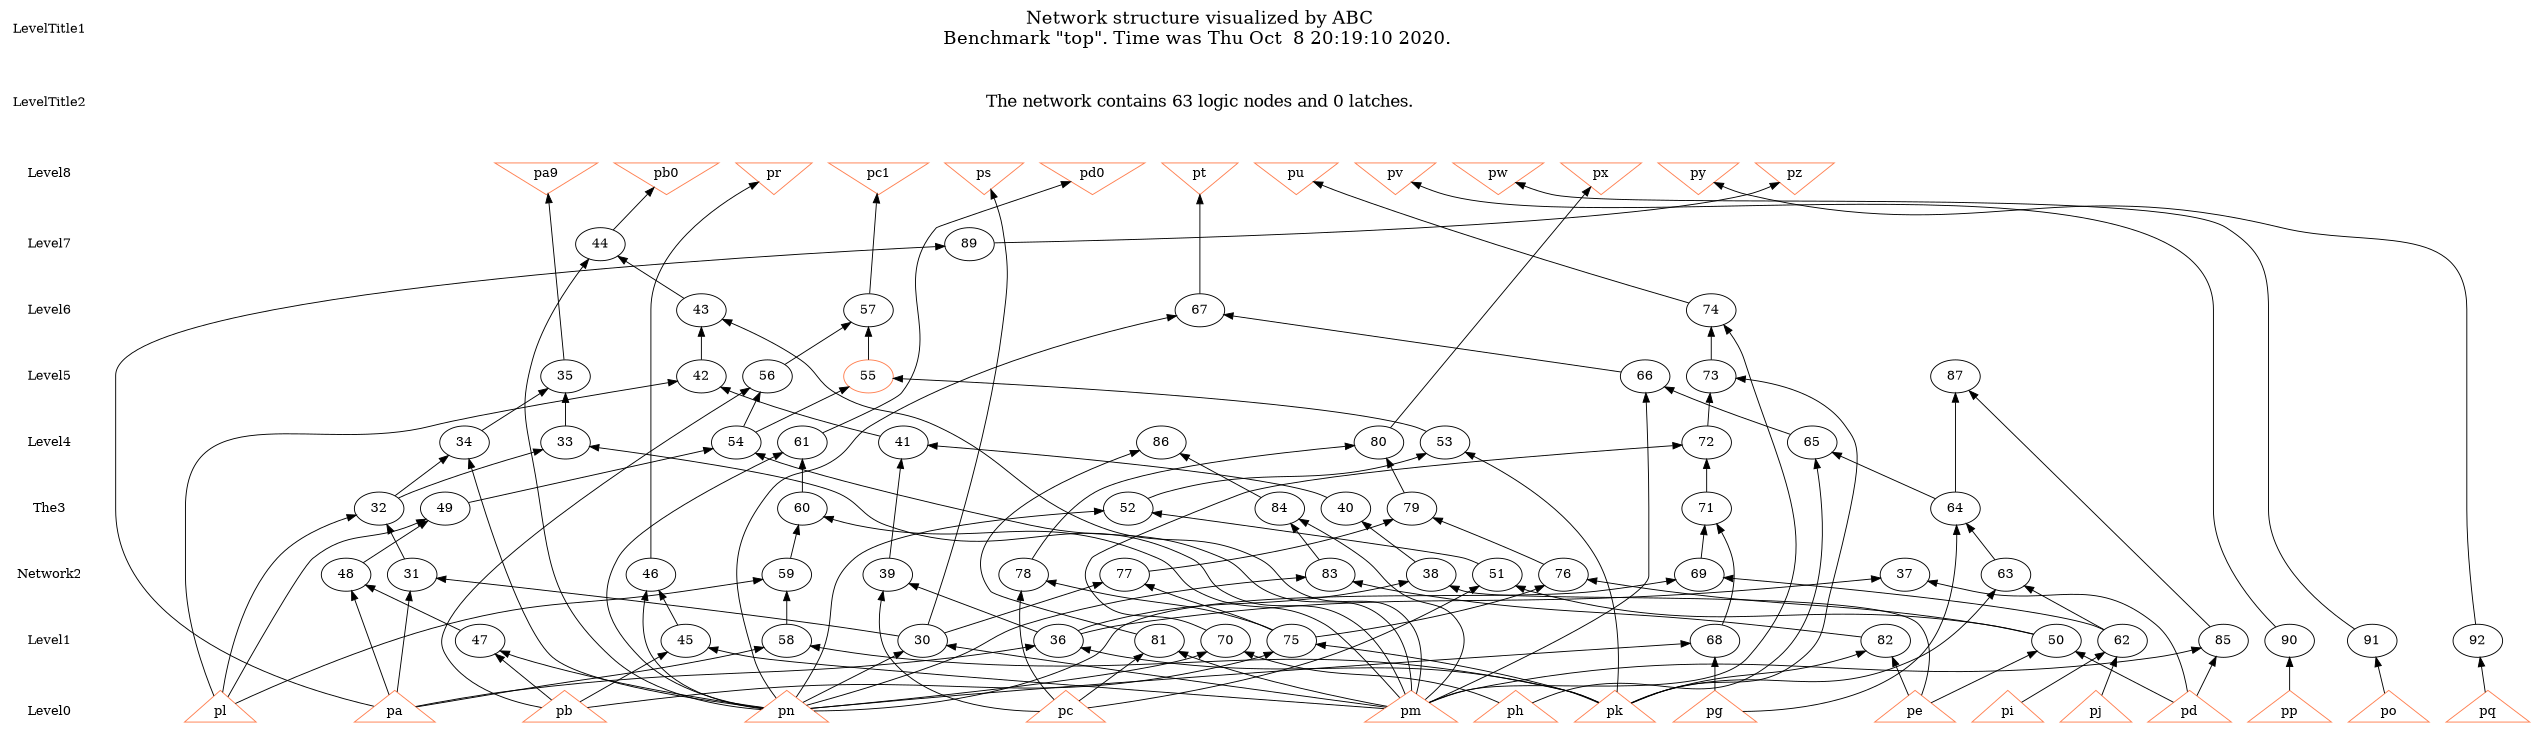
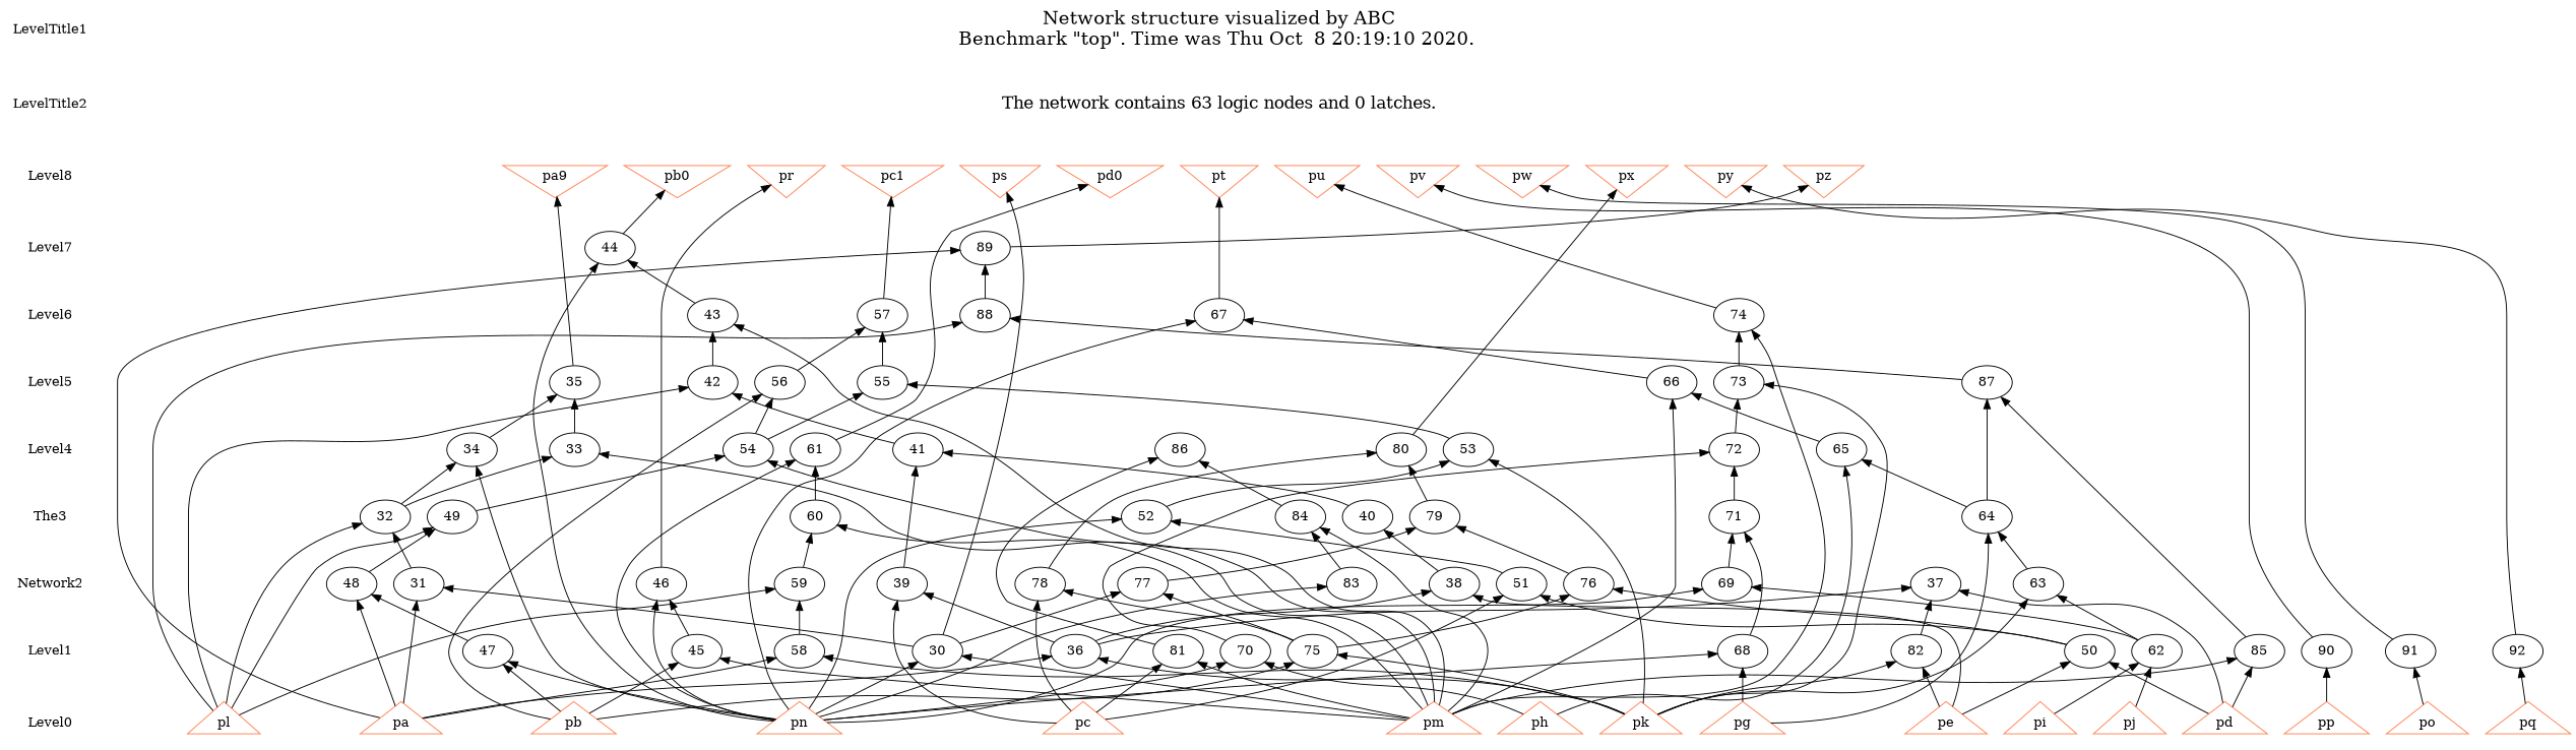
  digraph {
    node [shape=ellipse]
    edge [dir=back style=solid]
    LevelTitle1 [shape=plaintext]
    LevelTitle2 [shape=plaintext]
    Level8 [shape=plaintext]
    Level7 [shape=plaintext]
    Level6 [shape=plaintext]
    Level5 [shape=plaintext]
    Level4 [shape=plaintext]
    n8 [label=The3 shape=plaintext]
    n9 [label=Network2 shape=plaintext]
    Level1 [shape=plaintext]
    Level0 [shape=plaintext]
    n12 [fontname="Times-Roman" fontsize=20 label="Network structure visualized by ABC\nBenchmark \"top\". Time was Thu Oct  8 20:19:10 2020. " shape=plaintext]
    n13 [fontname="Times-Roman" fontsize=18 label="The network contains 63 logic nodes and 0 latches.\n" shape=plaintext]
    n14 [color=coral fillcolor=coral label=pa9 shape=invtriangle]
    n15 [color=coral fillcolor=coral label=pb0 shape=invtriangle]
    n16 [color=coral fillcolor=coral label=pr shape=invtriangle]
    n17 [color=coral fillcolor=coral label=pc1 shape=invtriangle]
    n18 [color=coral fillcolor=coral label=ps shape=invtriangle]
    n19 [color=coral fillcolor=coral label=pd0 shape=invtriangle]
    n20 [color=coral fillcolor=coral label=pt shape=invtriangle]
    n21 [color=coral fillcolor=coral label=pu shape=invtriangle]
    n22 [color=coral fillcolor=coral label=pv shape=invtriangle]
    n23 [color=coral fillcolor=coral label=pw shape=invtriangle]
    n24 [color=coral fillcolor=coral label=px shape=invtriangle]
    n25 [color=coral fillcolor=coral label=py shape=invtriangle]
    n26 [color=coral fillcolor=coral label=pz shape=invtriangle]
    n27 [label="44\n"]
    n28 [label="89\n"]
    n29 [label="43\n"]
    n30 [label="57\n"]
    n31 [label="67\n"]
    n32 [label="74\n"]
+   n33 [label="88\n"]
    n34 [label="35\n"]
    n35 [label="42\n"]
-   n36 [label="55\n" color=coral]
+   n36 [label="55\n"]
    n37 [label="56\n"]
    n38 [label="66\n"]
    n39 [label="73\n"]
    n40 [label="87\n"]
    n41 [label="33\n"]
    n42 [label="34\n"]
    n43 [label="41\n"]
    n44 [label="53\n"]
    n45 [label="54\n"]
    n46 [label="61\n"]
    n47 [label="65\n"]
    n48 [label="72\n"]
    n49 [label="80\n"]
    n50 [label="86\n"]
    n51 [label="32\n"]
    n52 [label="40\n"]
    n53 [label="49\n"]
    n54 [label="52\n"]
    n55 [label="60\n"]
    n56 [label="64\n"]
    n57 [label="71\n"]
    n58 [label="79\n"]
    n59 [label="84\n"]
    n60 [label="31\n"]
    n61 [label="37\n"]
    n62 [label="38\n"]
    n63 [label="39\n"]
    n64 [label="46\n"]
    n65 [label="48\n"]
    n66 [label="51\n"]
    n67 [label="59\n"]
    n68 [label="63\n"]
    n69 [label="69\n"]
    n70 [label="76\n"]
    n71 [label="77\n"]
    n72 [label="78\n"]
    n73 [label="83\n"]
    n74 [label="30\n"]
    n75 [label="36\n"]
    n76 [label="45\n"]
    n77 [label="47\n"]
    n78 [label="50\n"]
    n79 [label="58\n"]
    n80 [label="62\n"]
    n81 [label="68\n"]
    n82 [label="70\n"]
    n83 [label="75\n"]
    n84 [label="81\n"]
    n85 [label="82\n"]
    n86 [label="85\n"]
    n87 [label="90\n"]
    n88 [label="91\n"]
    n89 [label="92\n"]
    n90 [color=coral fillcolor=coral label=pp shape=triangle]
    n91 [color=coral fillcolor=coral label=pq shape=triangle]
    n92 [color=coral fillcolor=coral label=pa shape=triangle]
    n93 [color=coral fillcolor=coral label=pb shape=triangle]
    n94 [color=coral fillcolor=coral label=pc shape=triangle]
    n95 [color=coral fillcolor=coral label=pd shape=triangle]
    n96 [color=coral fillcolor=coral label=pe shape=triangle]
    n97 [color=coral fillcolor=coral label=pg shape=triangle]
    n98 [color=coral fillcolor=coral label=ph shape=triangle]
    n99 [color=coral fillcolor=coral label=pi shape=triangle]
    n100 [color=coral fillcolor=coral label=pj shape=triangle]
    n101 [color=coral fillcolor=coral label=pk shape=triangle]
    n102 [color=coral fillcolor=coral label=pl shape=triangle]
    n103 [color=coral fillcolor=coral label=pm shape=triangle]
    n104 [color=coral fillcolor=coral label=pn shape=triangle]
    n105 [color=coral fillcolor=coral label=po shape=triangle]
    subgraph sub_1 {
      LevelTitle1
      LevelTitle2
      Level8
      Level7
      Level6
      Level5
      Level4
      n8
      n9
      Level1
      Level0
    }
    subgraph sub_2 {
      rank=same
      LevelTitle1
      n12
    }
    subgraph sub_3 {
      rank=same
      LevelTitle2
      n13
    }
    subgraph sub_4 {
      rank=same
      Level8
      n14
      n15
      n16
      n17
      n18
      n19
      n20
      n21
      n22
      n23
      n24
      n25
      n26
    }
    subgraph sub_5 {
      rank=same
      Level7
      n27
      n28
    }
    subgraph sub_6 {
      rank=same
      Level6
      n29
      n30
      n31
      n32
+     n33
    }
    subgraph sub_7 {
      rank=same
      Level5
      n34
      n35
      n36
      n37
      n38
      n39
      n40
    }
    subgraph sub_8 {
      rank=same
      Level4
      n41
      n42
      n43
      n44
      n45
      n46
      n47
      n48
      n49
      n50
    }
    subgraph sub_9 {
      rank=same
      n8
      n51
      n52
      n53
      n54
      n55
      n56
      n57
      n58
      n59
    }
    subgraph sub_10 {
      rank=same
      n9
      n60
      n61
      n62
      n63
      n64
      n65
      n66
      n67
      n68
      n69
      n70
      n71
      n72
      n73
    }
    subgraph sub_11 {
      rank=same
      Level1
      n74
      n75
      n76
      n77
      n78
      n79
      n80
      n81
      n82
      n83
      n84
      n85
      n86
      n87
      n88
      n89
    }
    subgraph sub_12 {
      rank=same
      Level0
      n90
      n91
      n92
      n93
      n94
      n95
      n96
      n97
      n98
      n99
      n100
      n101
      n102
      n103
      n104
      n105
    }
    LevelTitle1 -> LevelTitle2 [style=invis]
    LevelTitle2 -> Level8 [style=invis]
    Level8 -> Level7 [style=invis]
    Level7 -> Level6 [style=invis]
    Level6 -> Level5 [style=invis]
    Level5 -> Level4 [style=invis]
    Level4 -> n8 [style=invis]
    n8 -> n9 [style=invis]
    n9 -> Level1 [style=invis]
    Level1 -> Level0 [style=invis]
    n12 -> n13 [style=invis]
    n13 -> n14 [style=invis]
    n13 -> n15 [style=invis]
    n13 -> n16 [style=invis]
    n13 -> n17 [style=invis]
    n13 -> n18 [style=invis]
    n13 -> n19 [style=invis]
    n13 -> n20 [style=invis]
    n13 -> n21 [style=invis]
    n13 -> n22 [style=invis]
    n13 -> n23 [style=invis]
    n13 -> n24 [style=invis]
    n13 -> n25 [style=invis]
    n13 -> n26 [style=invis]
    n14 -> n15 [style=invis]
    n14 -> n34
    n15 -> n16 [style=invis]
    n15 -> n27
    n16 -> n17 [style=invis]
    n16 -> n64
    n17 -> n18 [style=invis]
    n17 -> n30
    n18 -> n19 [style=invis]
    n18 -> n74
    n19 -> n20 [style=invis]
    n19 -> n46
    n20 -> n21 [style=invis]
    n20 -> n31
    n21 -> n22 [style=invis]
    n21 -> n32
    n22 -> n23 [style=invis]
    n22 -> n87
    n23 -> n24 [style=invis]
    n23 -> n88
    n24 -> n25 [style=invis]
    n24 -> n49
    n25 -> n26 [style=invis]
    n25 -> n89
    n26 -> n28
    n27 -> n29
    n27 -> n104
+   n28 -> n33
    n28 -> n92
    n29 -> n35
    n29 -> n103
    n30 -> n36
    n30 -> n37
    n31 -> n38
    n31 -> n104
    n32 -> n39
    n32 -> n103
+   n33 -> n40
+   n33 -> n102
    n34 -> n41
    n34 -> n42
    n35 -> n43
    n35 -> n102
    n36 -> n44
    n36 -> n45
    n37 -> n45
    n37 -> n93
    n38 -> n47
    n38 -> n103
    n39 -> n48
    n39 -> n101
    n40 -> n56
    n40 -> n86
    n41 -> n51
    n41 -> n103
    n42 -> n51
    n42 -> n104
    n43 -> n52
    n43 -> n63
    n44 -> n54
    n44 -> n101
    n45 -> n53
    n45 -> n103
    n46 -> n55
    n46 -> n104
    n47 -> n56
    n47 -> n98
    n48 -> n57
    n48 -> n82
    n49 -> n58
    n49 -> n72
    n50 -> n59
    n50 -> n84
    n51 -> n60
    n51 -> n102
    n52 -> n62
    n53 -> n65
    n53 -> n102
    n54 -> n66
    n54 -> n104
    n55 -> n67
    n55 -> n103
    n56 -> n68
    n56 -> n97
    n57 -> n69
    n57 -> n81
    n58 -> n70
    n58 -> n71
    n59 -> n73
    n59 -> n103
    n60 -> n74
    n60 -> n92
    n61 -> n75
    n61 -> n95
    n62 -> n75
    n62 -> n96
    n63 -> n75
    n63 -> n94
    n64 -> n76
    n64 -> n104
    n65 -> n77
    n65 -> n92
    n66 -> n78
    n66 -> n94
    n67 -> n79
    n67 -> n102
    n68 -> n80
    n68 -> n101
    n69 -> n80
    n69 -> n104
    n70 -> n78
    n70 -> n83
    n71 -> n74
    n71 -> n83
    n72 -> n83
    n72 -> n94
-   n73 -> n85
+   n61 -> n85
    n73 -> n104
    n74 -> n103
    n74 -> n104
    n75 -> n92
    n75 -> n101
    n76 -> n93
    n76 -> n103
    n77 -> n93
    n77 -> n104
    n78 -> n95
    n78 -> n96
    n79 -> n92
    n79 -> n101
    n80 -> n99
    n80 -> n100
    n81 -> n97
    n81 -> n104
    n82 -> n98
    n82 -> n104
    n83 -> n93
    n83 -> n101
    n84 -> n94
    n84 -> n103
    n85 -> n96
    n85 -> n101
    n86 -> n95
    n86 -> n103
    n87 -> n90
    n88 -> n105
    n89 -> n91
  }
